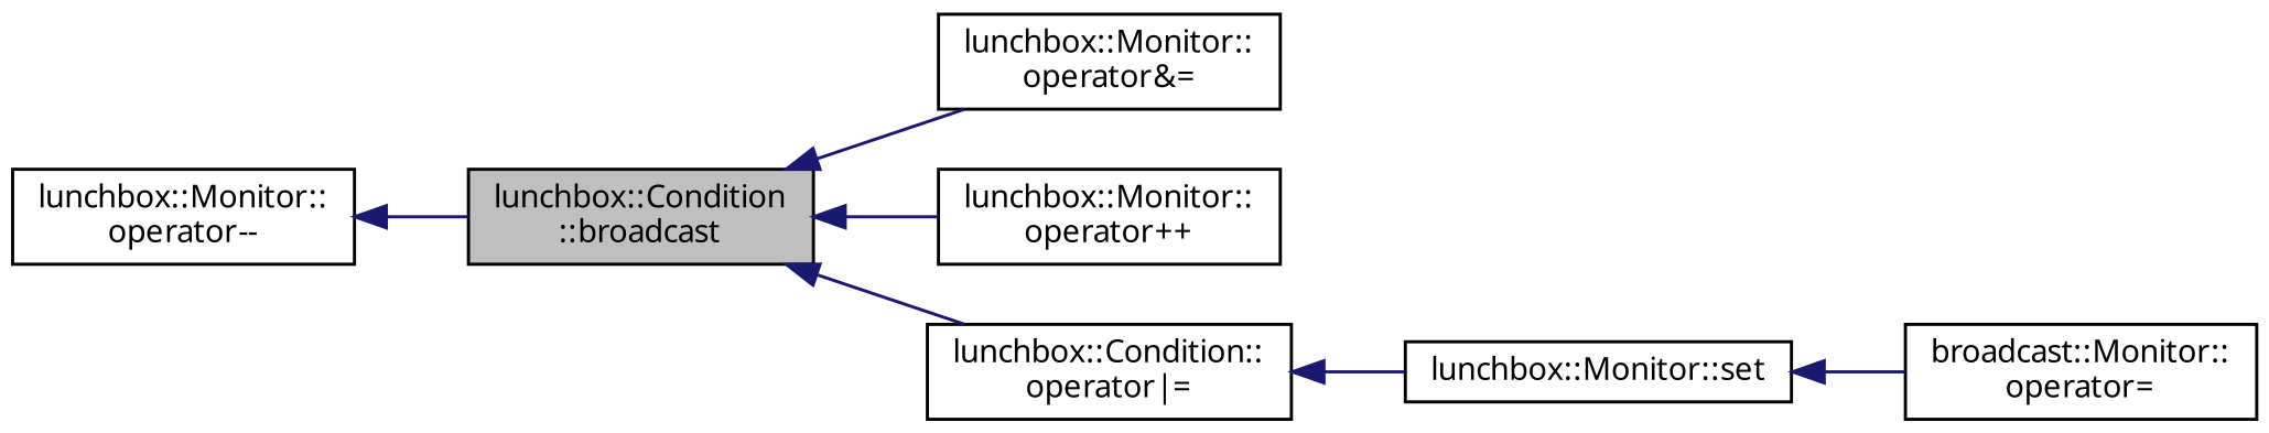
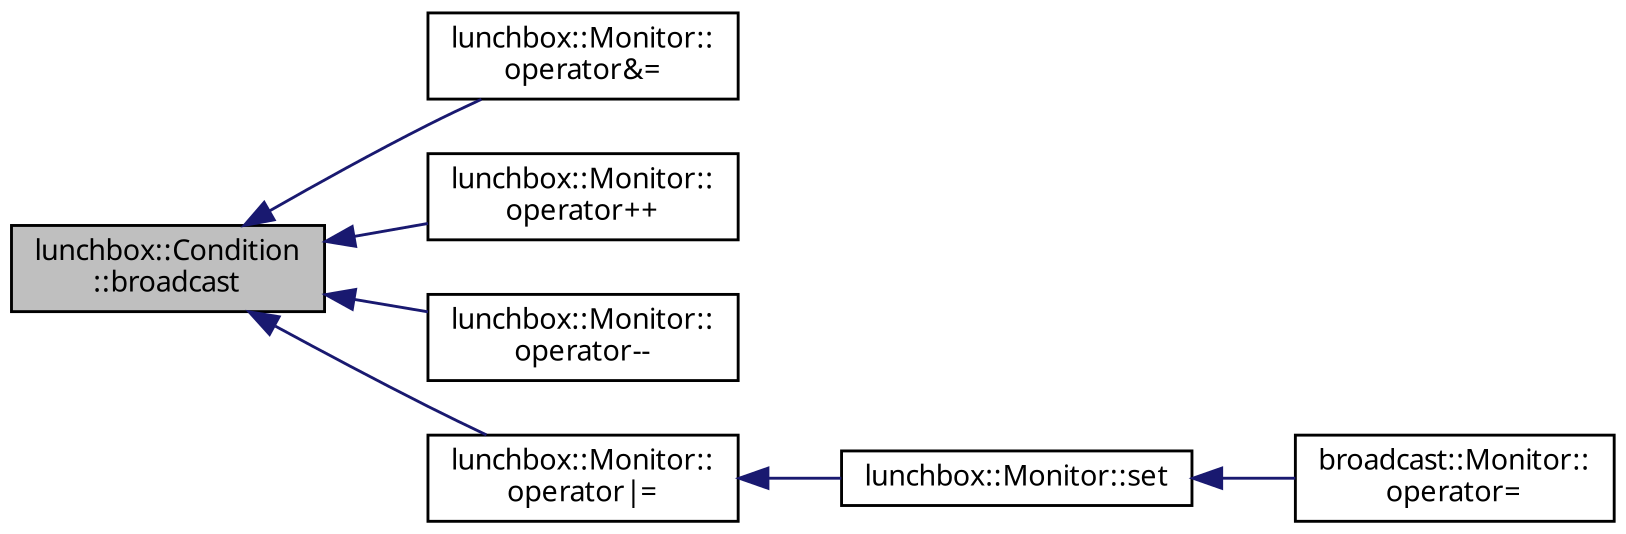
  digraph {
    rankdir=LR
    node [color=black fillcolor=white fontname=Sans fontsize=10 shape=record style=filled]
    edge [color=midnightblue dir=back fontname=Sans fontsize=10 labelfontname=Sans labelfontsize=10 style=solid]
    n1 [fillcolor=grey75 fontcolor=black height=0.2 label="lunchbox::Condition\l::broadcast" width=0.4]
    n2 [height=0.2 label="lunchbox::Monitor::\loperator&=" width=0.4]
    n3 [height=0.2 label="lunchbox::Monitor::\loperator++" width=0.4]
    n4 [height=0.2 label="lunchbox::Monitor::\loperator--" width=0.4]
-   n5 [height=0.2 label="lunchbox::Condition::\loperator\|=" width=0.4]
+   n5 [height=0.2 label="lunchbox::Monitor::\loperator\|=" width=0.4]
    n6 [height=0.2 label="lunchbox::Monitor::set" width=0.4]
    n7 [height=0.2 label="broadcast::Monitor::\loperator=" width=0.4]
    n1 -> n2
    n1 -> n3
-   n4 -> n1
+   n1 -> n4
    n1 -> n5
    n5 -> n6
    n6 -> n7
  }
